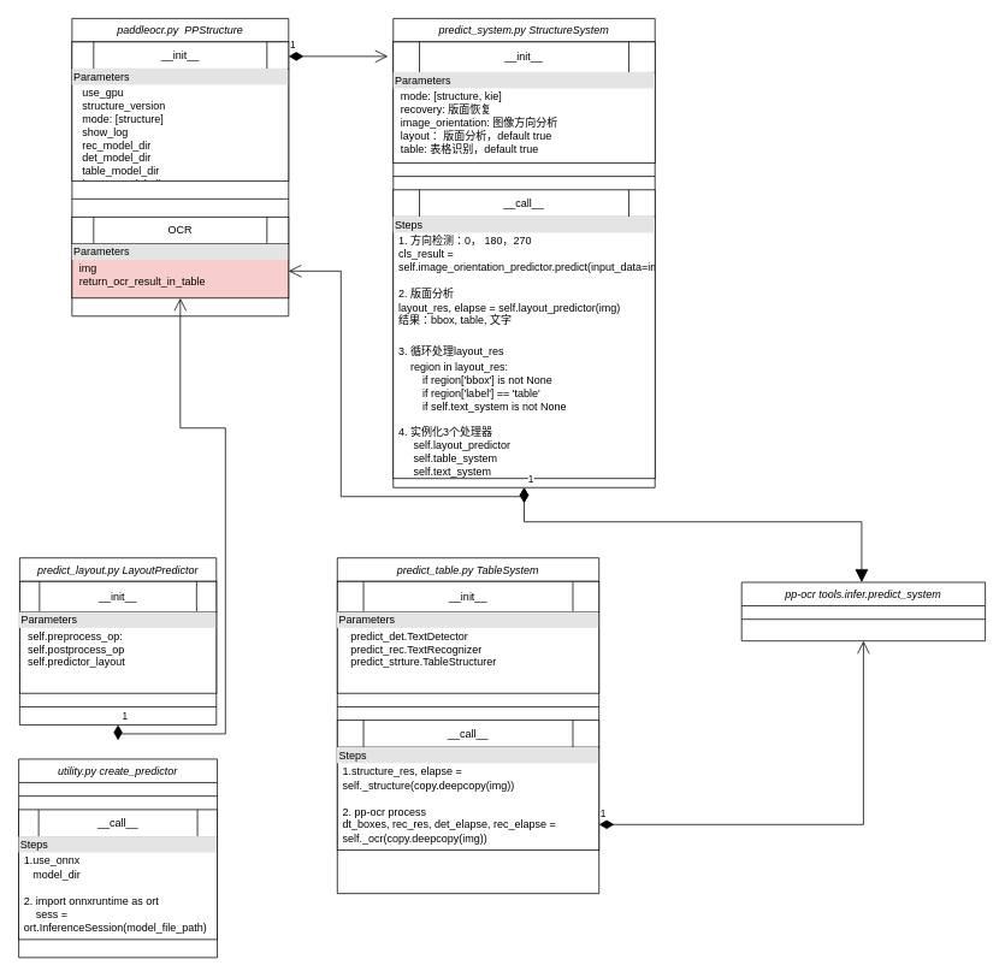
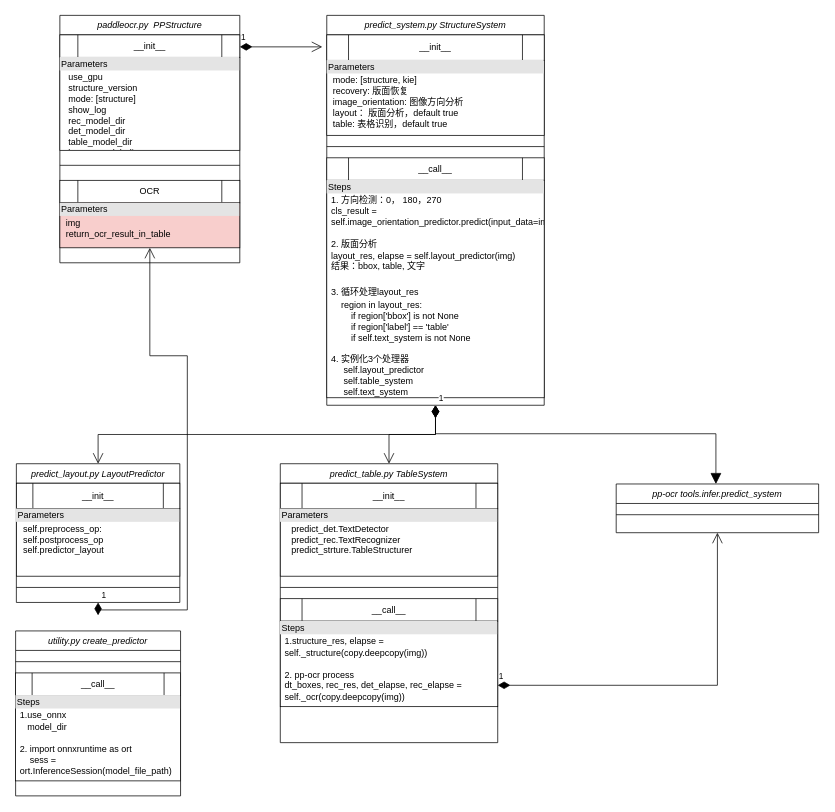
  <mxCell id="0" />
  <mxCell id="1" parent="0" />
  <mxCell id="2" value="paddleocr.py  PPStructure" style="swimlane;fontStyle=2;align=center;verticalAlign=top;childLayout=stackLayout;horizontal=1;startSize=26;horizontalStack=0;resizeParent=1;resizeLast=0;collapsible=1;marginBottom=0;rounded=0;shadow=0;strokeWidth=1;" parent="1" vertex="1"><mxGeometry x="79" y="20" width="240" height="330" as="geometry"><mxRectangle x="230" y="140" width="160" height="26" as="alternateBounds" /></mxGeometry></mxCell>
  <mxCell id="3" value="&lt;span style=&quot;text-wrap: nowrap;&quot;&gt;__init__&lt;/span&gt;" style="shape=process;whiteSpace=wrap;html=1;backgroundOutline=1;" parent="2" vertex="1"><mxGeometry y="26" width="240" height="30" as="geometry" /></mxCell>
  <mxCell id="4" value="&lt;div style=&quot;box-sizing:border-box;width:100%;background:#e4e4e4;padding:2px;&quot;&gt;Parameters&lt;/div&gt;&lt;table style=&quot;width:100%;font-size:1em;&quot; cellpadding=&quot;2&quot; cellspacing=&quot;0&quot;&gt;&lt;tbody&gt;&lt;tr&gt;&lt;td&gt;&lt;br&gt;&lt;/td&gt;&lt;td&gt;&lt;span style=&quot;text-wrap: nowrap;&quot;&gt;use_gpu&lt;br&gt;&lt;/span&gt;structure_version&lt;br&gt;mode: [structure]&lt;br&gt;show_log&lt;br&gt;rec_model_dir&lt;br&gt;det_model_dir&lt;br&gt;table_model_dir&lt;br&gt;layout_model_dir&lt;br&gt;&lt;br&gt;&lt;/td&gt;&lt;/tr&gt;&lt;tr&gt;&lt;td&gt;&lt;br&gt;&lt;/td&gt;&lt;td&gt;&lt;br&gt;&lt;/td&gt;&lt;/tr&gt;&lt;tr&gt;&lt;td&gt;&lt;/td&gt;&lt;td&gt;&lt;br&gt;&lt;/td&gt;&lt;/tr&gt;&lt;/tbody&gt;&lt;/table&gt;" style="verticalAlign=top;align=left;overflow=fill;html=1;whiteSpace=wrap;" parent="2" vertex="1"><mxGeometry y="56" width="240" height="124" as="geometry" /></mxCell>
  <mxCell id="5" value="" style="line;html=1;strokeWidth=1;align=left;verticalAlign=middle;spacingTop=-1;spacingLeft=3;spacingRight=3;rotatable=0;labelPosition=right;points=[];portConstraint=eastwest;" parent="2" vertex="1"><mxGeometry y="180" width="240" height="40" as="geometry" /></mxCell>
  <mxCell id="6" value="OCR" style="shape=process;whiteSpace=wrap;html=1;backgroundOutline=1;" parent="2" vertex="1"><mxGeometry y="220" width="240" height="30" as="geometry" /></mxCell>
  <mxCell id="7" value="&lt;div style=&quot;box-sizing:border-box;width:100%;background:#e4e4e4;padding:2px;&quot;&gt;Parameters&lt;/div&gt;&lt;table style=&quot;width:100%;font-size:1em;&quot; cellpadding=&quot;2&quot; cellspacing=&quot;0&quot;&gt;&lt;tbody&gt;&lt;tr&gt;&lt;td&gt;&lt;br&gt;&lt;/td&gt;&lt;td&gt;&lt;span style=&quot;text-wrap: nowrap;&quot;&gt;img&lt;br&gt;&lt;/span&gt;return_ocr_result_in_table&lt;br&gt;&lt;br&gt;&lt;/td&gt;&lt;/tr&gt;&lt;tr&gt;&lt;td&gt;&lt;br&gt;&lt;/td&gt;&lt;td&gt;&lt;br&gt;&lt;/td&gt;&lt;/tr&gt;&lt;tr&gt;&lt;td&gt;&lt;/td&gt;&lt;td&gt;&lt;br&gt;&lt;/td&gt;&lt;/tr&gt;&lt;/tbody&gt;&lt;/table&gt;" style="verticalAlign=top;align=left;overflow=fill;html=1;whiteSpace=wrap;fillColor=#f8cecc;" parent="2" vertex="1"><mxGeometry y="250" width="240" height="60" as="geometry" /></mxCell>
  <mxCell id="8" value="predict_system.py StructureSystem" style="swimlane;fontStyle=2;align=center;verticalAlign=top;childLayout=stackLayout;horizontal=1;startSize=26;horizontalStack=0;resizeParent=1;resizeLast=0;collapsible=1;marginBottom=0;rounded=0;shadow=0;strokeWidth=1;" parent="1" vertex="1"><mxGeometry x="435" y="20" width="290" height="520" as="geometry"><mxRectangle x="230" y="140" width="160" height="26" as="alternateBounds" /></mxGeometry></mxCell>
  <mxCell id="9" value="&lt;span style=&quot;text-wrap: nowrap;&quot;&gt;__init__&lt;/span&gt;" style="shape=process;whiteSpace=wrap;html=1;backgroundOutline=1;" parent="8" vertex="1"><mxGeometry y="26" width="290" height="34" as="geometry" /></mxCell>
  <mxCell id="10" value="&lt;div style=&quot;box-sizing:border-box;width:100%;background:#e4e4e4;padding:2px;&quot;&gt;Parameters&lt;/div&gt;&lt;table style=&quot;width:100%;font-size:1em;&quot; cellpadding=&quot;2&quot; cellspacing=&quot;0&quot;&gt;&lt;tbody&gt;&lt;tr&gt;&lt;td&gt;&lt;br&gt;&lt;/td&gt;&lt;td&gt;mode: [structure, kie]&lt;br&gt;recovery: 版面恢复&lt;br&gt;image_orientation: 图像方向分析&lt;br&gt;layout： 版面分析，default true&lt;br&gt;table: 表格识别，default true&lt;br&gt;&lt;/td&gt;&lt;/tr&gt;&lt;tr&gt;&lt;td&gt;&lt;br&gt;&lt;/td&gt;&lt;td&gt;&lt;br&gt;&lt;/td&gt;&lt;/tr&gt;&lt;tr&gt;&lt;td&gt;&lt;/td&gt;&lt;td&gt;&lt;br&gt;&lt;/td&gt;&lt;/tr&gt;&lt;/tbody&gt;&lt;/table&gt;" style="verticalAlign=top;align=left;overflow=fill;html=1;whiteSpace=wrap;" parent="8" vertex="1"><mxGeometry y="60" width="290" height="100" as="geometry" /></mxCell>
  <mxCell id="11" value="" style="line;html=1;strokeWidth=1;align=left;verticalAlign=middle;spacingTop=-1;spacingLeft=3;spacingRight=3;rotatable=0;labelPosition=right;points=[];portConstraint=eastwest;" parent="8" vertex="1"><mxGeometry y="160" width="290" height="30" as="geometry" /></mxCell>
  <mxCell id="12" value="__call__" style="shape=process;whiteSpace=wrap;html=1;backgroundOutline=1;" parent="8" vertex="1"><mxGeometry y="190" width="290" height="30" as="geometry" /></mxCell>
  <mxCell id="13" value="&lt;div style=&quot;box-sizing:border-box;width:100%;background:#e4e4e4;padding:2px;&quot;&gt;Steps&lt;/div&gt;&lt;table style=&quot;width:100%;font-size:1em;&quot; cellpadding=&quot;2&quot; cellspacing=&quot;0&quot;&gt;&lt;tbody&gt;&lt;tr&gt;&lt;td&gt;&lt;br&gt;&lt;/td&gt;&lt;td&gt;1. 方向检测：0， 180，270&lt;br&gt;cls_result = self.image_orientation_predictor.predict(input_data=img)&lt;br&gt;&lt;span style=&quot;font-family: &amp;quot;JetBrains Mono&amp;quot;, monospace; font-size: 9.8pt; background-color: rgb(30, 31, 34); color: rgb(188, 190, 196);&quot;&gt;&lt;br&gt;&lt;/span&gt;2. 版面分析&lt;br&gt;layout_res, elapse = self.layout_predictor(img)&lt;br&gt;结果：bbox, table, 文字&lt;br&gt;&lt;font face=&quot;JetBrains Mono, monospace&quot; color=&quot;#bcbec4&quot;&gt;&lt;span style=&quot;font-size: 13.067px; background-color: rgb(30, 31, 34);&quot;&gt;&lt;br&gt;&lt;/span&gt;&lt;/font&gt;&lt;/td&gt;&lt;/tr&gt;&lt;tr&gt;&lt;td&gt;&lt;br&gt;&lt;/td&gt;&lt;td&gt;3. 循环处理layout_res&lt;br&gt;&lt;/td&gt;&lt;/tr&gt;&lt;tr&gt;&lt;td&gt;&lt;/td&gt;&lt;td&gt;&amp;nbsp; &amp;nbsp;&amp;nbsp;region in layout_res:&lt;br&gt;&amp;nbsp; &amp;nbsp; &amp;nbsp; &amp;nbsp;&amp;nbsp;if region['bbox'] is not None&lt;br&gt;&amp;nbsp; &amp;nbsp; &amp;nbsp; &amp;nbsp; if region['label'] == 'table'&lt;br&gt;&lt;span style=&quot;white-space: pre;&quot;&gt;&#09;&lt;/span&gt;if self.text_system is not None&lt;br&gt;&lt;br&gt;4. 实例化3个处理器&lt;br&gt;&amp;nbsp; &amp;nbsp; &amp;nbsp;self.layout_predictor&lt;br&gt;&amp;nbsp; &amp;nbsp; &amp;nbsp;self.table_system&lt;br&gt;&amp;nbsp; &amp;nbsp; &amp;nbsp;self.text_system&lt;/td&gt;&lt;/tr&gt;&lt;/tbody&gt;&lt;/table&gt;" style="verticalAlign=top;align=left;overflow=fill;html=1;whiteSpace=wrap;" parent="8" vertex="1"><mxGeometry y="220" width="290" height="290" as="geometry" /></mxCell>
  <mxCell id="14" value="1" style="endArrow=open;html=1;endSize=12;startArrow=diamondThin;startSize=14;startFill=1;edgeStyle=orthogonalEdgeStyle;align=left;verticalAlign=bottom;rounded=0;" parent="1" edge="1"><mxGeometry x="-1" y="3" relative="1" as="geometry"><mxPoint x="319" y="62" as="sourcePoint" /><mxPoint x="429" y="62" as="targetPoint" /></mxGeometry></mxCell>
  <mxCell id="15" value="predict_layout.py LayoutPredictor" style="swimlane;fontStyle=2;align=center;verticalAlign=top;childLayout=stackLayout;horizontal=1;startSize=26;horizontalStack=0;resizeParent=1;resizeLast=0;collapsible=1;marginBottom=0;rounded=0;shadow=0;strokeWidth=1;" parent="1" vertex="1"><mxGeometry x="21" y="618" width="218" height="185" as="geometry"><mxRectangle x="230" y="140" width="160" height="26" as="alternateBounds" /></mxGeometry></mxCell>
  <mxCell id="16" value="&lt;span style=&quot;text-wrap: nowrap;&quot;&gt;__init__&lt;/span&gt;" style="shape=process;whiteSpace=wrap;html=1;backgroundOutline=1;" parent="15" vertex="1"><mxGeometry y="26" width="218" height="34" as="geometry" /></mxCell>
  <mxCell id="17" value="&lt;div style=&quot;box-sizing:border-box;width:100%;background:#e4e4e4;padding:2px;&quot;&gt;Parameters&lt;/div&gt;&lt;table style=&quot;width:100%;font-size:1em;&quot; cellpadding=&quot;2&quot; cellspacing=&quot;0&quot;&gt;&lt;tbody&gt;&lt;tr&gt;&lt;td&gt;&lt;br&gt;&lt;/td&gt;&lt;td&gt;self.preprocess_op:&amp;nbsp;&lt;br&gt;self.postprocess_op&lt;br&gt;self.predictor_layout&lt;br&gt;&lt;/td&gt;&lt;/tr&gt;&lt;tr&gt;&lt;td&gt;&lt;br&gt;&lt;/td&gt;&lt;td&gt;&lt;br&gt;&lt;/td&gt;&lt;/tr&gt;&lt;tr&gt;&lt;td&gt;&lt;/td&gt;&lt;td&gt;&lt;br&gt;&lt;/td&gt;&lt;/tr&gt;&lt;/tbody&gt;&lt;/table&gt;" style="verticalAlign=top;align=left;overflow=fill;html=1;whiteSpace=wrap;" parent="15" vertex="1"><mxGeometry y="60" width="218" height="90" as="geometry" /></mxCell>
  <mxCell id="18" value="" style="line;html=1;strokeWidth=1;align=left;verticalAlign=middle;spacingTop=-1;spacingLeft=3;spacingRight=3;rotatable=0;labelPosition=right;points=[];portConstraint=eastwest;" parent="15" vertex="1"><mxGeometry y="150" width="218" height="30" as="geometry" /></mxCell>
  <mxCell id="19" value="pp-ocr tools.infer.predict_system" style="swimlane;fontStyle=2;align=center;verticalAlign=top;childLayout=stackLayout;horizontal=1;startSize=26;horizontalStack=0;resizeParent=1;resizeLast=0;collapsible=1;marginBottom=0;rounded=0;shadow=0;strokeWidth=1;" parent="1" vertex="1"><mxGeometry x="821" y="645" width="270" height="65" as="geometry"><mxRectangle x="230" y="140" width="160" height="26" as="alternateBounds" /></mxGeometry></mxCell>
  <mxCell id="20" value="" style="line;html=1;strokeWidth=1;align=left;verticalAlign=middle;spacingTop=-1;spacingLeft=3;spacingRight=3;rotatable=0;labelPosition=right;points=[];portConstraint=eastwest;" parent="19" vertex="1"><mxGeometry y="26" width="270" height="30" as="geometry" /></mxCell>
  <mxCell id="21" value="predict_table.py TableSystem" style="swimlane;fontStyle=2;align=center;verticalAlign=top;childLayout=stackLayout;horizontal=1;startSize=26;horizontalStack=0;resizeParent=1;resizeLast=0;collapsible=1;marginBottom=0;rounded=0;shadow=0;strokeWidth=1;" parent="1" vertex="1"><mxGeometry x="373" y="618" width="290" height="372" as="geometry"><mxRectangle x="230" y="140" width="160" height="26" as="alternateBounds" /></mxGeometry></mxCell>
  <mxCell id="22" value="&lt;span style=&quot;text-wrap: nowrap;&quot;&gt;__init__&lt;/span&gt;" style="shape=process;whiteSpace=wrap;html=1;backgroundOutline=1;" vertex="1" parent="21"><mxGeometry y="26" width="290" height="34" as="geometry" /></mxCell>
  <mxCell id="23" value="&lt;div style=&quot;box-sizing:border-box;width:100%;background:#e4e4e4;padding:2px;&quot;&gt;Parameters&lt;/div&gt;&lt;table style=&quot;width:100%;font-size:1em;&quot; cellpadding=&quot;2&quot; cellspacing=&quot;0&quot;&gt;&lt;tbody&gt;&lt;tr&gt;&lt;td&gt;&lt;br&gt;&lt;/td&gt;&lt;td&gt;&lt;/td&gt;&lt;td&gt;predict_det.TextDetector&lt;br&gt;predict_rec.TextRecognizer&lt;br&gt;predict_strture.TableStructurer&lt;br&gt;&lt;/td&gt;&lt;td&gt;&lt;br&gt;&lt;/td&gt;&lt;/tr&gt;&lt;/tbody&gt;&lt;/table&gt;" style="verticalAlign=top;align=left;overflow=fill;html=1;whiteSpace=wrap;" vertex="1" parent="21"><mxGeometry y="60" width="290" height="90" as="geometry" /></mxCell>
  <mxCell id="24" value="" style="line;html=1;strokeWidth=1;align=left;verticalAlign=middle;spacingTop=-1;spacingLeft=3;spacingRight=3;rotatable=0;labelPosition=right;points=[];portConstraint=eastwest;" parent="21" vertex="1"><mxGeometry y="150" width="290" height="30" as="geometry" /></mxCell>
  <mxCell id="25" value="__call__" style="shape=process;whiteSpace=wrap;html=1;backgroundOutline=1;" parent="21" vertex="1"><mxGeometry y="180" width="290" height="30" as="geometry" /></mxCell>
  <mxCell id="26" value="&lt;div style=&quot;box-sizing:border-box;width:100%;background:#e4e4e4;padding:2px;&quot;&gt;Steps&lt;/div&gt;&lt;table style=&quot;width:100%;font-size:1em;&quot; cellpadding=&quot;2&quot; cellspacing=&quot;0&quot;&gt;&lt;tbody&gt;&lt;tr&gt;&lt;td&gt;&lt;br&gt;&lt;/td&gt;&lt;td&gt;1.structure_res, elapse = self._structure(copy.deepcopy(img))&lt;span style=&quot;font-family: &amp;quot;JetBrains Mono&amp;quot;, monospace; font-size: 9.8pt; background-color: rgb(30, 31, 34); color: rgb(188, 190, 196);&quot;&gt;&lt;br&gt;&lt;/span&gt;&lt;br&gt;2. pp-ocr process&lt;br&gt;dt_boxes, rec_res, det_elapse, rec_elapse = self._ocr(copy.deepcopy(img))&lt;br&gt;&lt;/td&gt;&lt;/tr&gt;&lt;/tbody&gt;&lt;/table&gt;" style="verticalAlign=top;align=left;overflow=fill;html=1;whiteSpace=wrap;" parent="21" vertex="1"><mxGeometry y="210" width="290" height="114" as="geometry" /></mxCell>
  <mxCell id="27" value="utility.py create_predictor" style="swimlane;fontStyle=2;align=center;verticalAlign=top;childLayout=stackLayout;horizontal=1;startSize=26;horizontalStack=0;resizeParent=1;resizeLast=0;collapsible=1;marginBottom=0;rounded=0;shadow=0;strokeWidth=1;" vertex="1" parent="1"><mxGeometry x="20" y="841" width="220" height="220" as="geometry"><mxRectangle x="230" y="140" width="160" height="26" as="alternateBounds" /></mxGeometry></mxCell>
  <mxCell id="28" value="" style="line;html=1;strokeWidth=1;align=left;verticalAlign=middle;spacingTop=-1;spacingLeft=3;spacingRight=3;rotatable=0;labelPosition=right;points=[];portConstraint=eastwest;" vertex="1" parent="27"><mxGeometry y="26" width="220" height="30" as="geometry" /></mxCell>
  <mxCell id="29" value="__call__" style="shape=process;whiteSpace=wrap;html=1;backgroundOutline=1;" vertex="1" parent="27"><mxGeometry y="56" width="220" height="30" as="geometry" /></mxCell>
  <mxCell id="30" value="&lt;div style=&quot;box-sizing:border-box;width:100%;background:#e4e4e4;padding:2px;&quot;&gt;Steps&lt;/div&gt;&lt;table style=&quot;width:100%;font-size:1em;&quot; cellpadding=&quot;2&quot; cellspacing=&quot;0&quot;&gt;&lt;tbody&gt;&lt;tr&gt;&lt;td&gt;&lt;br&gt;&lt;/td&gt;&lt;td&gt;1.use_onnx&lt;br&gt;&amp;nbsp; &amp;nbsp;model_dir&lt;span style=&quot;font-family: &amp;quot;JetBrains Mono&amp;quot;, monospace; font-size: 9.8pt; background-color: rgb(30, 31, 34); color: rgb(188, 190, 196);&quot;&gt;&lt;br&gt;&lt;/span&gt;&lt;br&gt;2. import onnxruntime as ort&lt;br&gt;&amp;nbsp; &amp;nbsp;&amp;nbsp;sess = ort.InferenceSession(model_file_path)&lt;/td&gt;&lt;/tr&gt;&lt;/tbody&gt;&lt;/table&gt;" style="verticalAlign=top;align=left;overflow=fill;html=1;whiteSpace=wrap;" vertex="1" parent="27"><mxGeometry y="86" width="220" height="114" as="geometry" /></mxCell>
  <mxCell id="31" value="1" style="endArrow=open;html=1;endSize=12;startArrow=diamondThin;startSize=14;startFill=1;edgeStyle=orthogonalEdgeStyle;align=left;verticalAlign=bottom;rounded=0;exitX=0.5;exitY=1;exitDx=0;exitDy=0;" edge="1" parent="1" source="15" target="7"><mxGeometry x="-1" y="3" relative="1" as="geometry"><mxPoint x="315" y="867" as="sourcePoint" /><mxPoint x="289" y="995" as="targetPoint" /></mxGeometry></mxCell>
- <mxCell id="32" value="1" style="endArrow=open;html=1;endSize=12;startArrow=diamondThin;startSize=14;startFill=1;edgeStyle=orthogonalEdgeStyle;align=left;verticalAlign=bottom;rounded=0;exitX=0.5;exitY=1;exitDx=0;exitDy=0;" edge="1" parent="1" source="8" target="7"><mxGeometry x="-1" y="3" relative="1" as="geometry"><mxPoint x="569" y="570" as="sourcePoint" /><mxPoint x="564" y="668" as="targetPoint" /></mxGeometry></mxCell>
+ <mxCell id="32" value="1" style="endArrow=open;html=1;endSize=12;startArrow=diamondThin;startSize=14;startFill=1;edgeStyle=orthogonalEdgeStyle;align=left;verticalAlign=bottom;rounded=0;entryX=0.5;entryY=0;entryDx=0;entryDy=0;exitX=0.5;exitY=1;exitDx=0;exitDy=0;" edge="1" parent="1" source="8" target="15"><mxGeometry x="-1" y="3" relative="1" as="geometry"><mxPoint x="569" y="570" as="sourcePoint" /><mxPoint x="564" y="668" as="targetPoint" /></mxGeometry></mxCell>
+ <mxCell id="33" value="1" style="endArrow=open;html=1;endSize=12;startArrow=diamondThin;startSize=14;startFill=1;edgeStyle=orthogonalEdgeStyle;align=left;verticalAlign=bottom;rounded=0;exitX=0.5;exitY=1;exitDx=0;exitDy=0;" edge="1" parent="1" source="8" target="21"><mxGeometry x="-1" y="3" relative="1" as="geometry"><mxPoint x="590" y="550" as="sourcePoint" /><mxPoint x="140" y="628" as="targetPoint" /></mxGeometry></mxCell>
  <mxCell id="34" value="1" style="endArrow=open;html=1;endSize=12;startArrow=diamondThin;startSize=14;startFill=1;edgeStyle=orthogonalEdgeStyle;align=left;verticalAlign=bottom;rounded=0;entryX=0.5;entryY=1;entryDx=0;entryDy=0;exitX=1;exitY=0.75;exitDx=0;exitDy=0;" edge="1" parent="1" source="26" target="19"><mxGeometry x="-1" y="3" relative="1" as="geometry"><mxPoint x="659" y="670" as="sourcePoint" /><mxPoint x="444" y="628" as="targetPoint" /></mxGeometry></mxCell>
  <mxCell id="35" value="1" style="endArrow=block;html=1;endSize=12;startArrow=diamondThin;startSize=14;startFill=1;edgeStyle=orthogonalEdgeStyle;align=left;verticalAlign=bottom;rounded=0;exitX=0.5;exitY=1;exitDx=0;exitDy=0;" edge="1" parent="1" source="8" target="19"><mxGeometry x="-1" y="3" relative="1" as="geometry"><mxPoint x="590" y="550" as="sourcePoint" /><mxPoint x="444" y="628" as="targetPoint" /><Array as="points"><mxPoint x="580" y="578" /><mxPoint x="954" y="578" /></Array></mxGeometry></mxCell>
